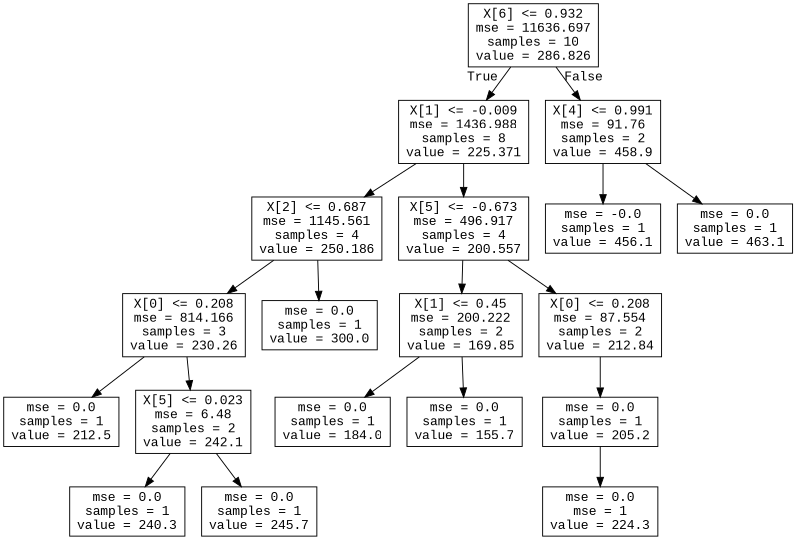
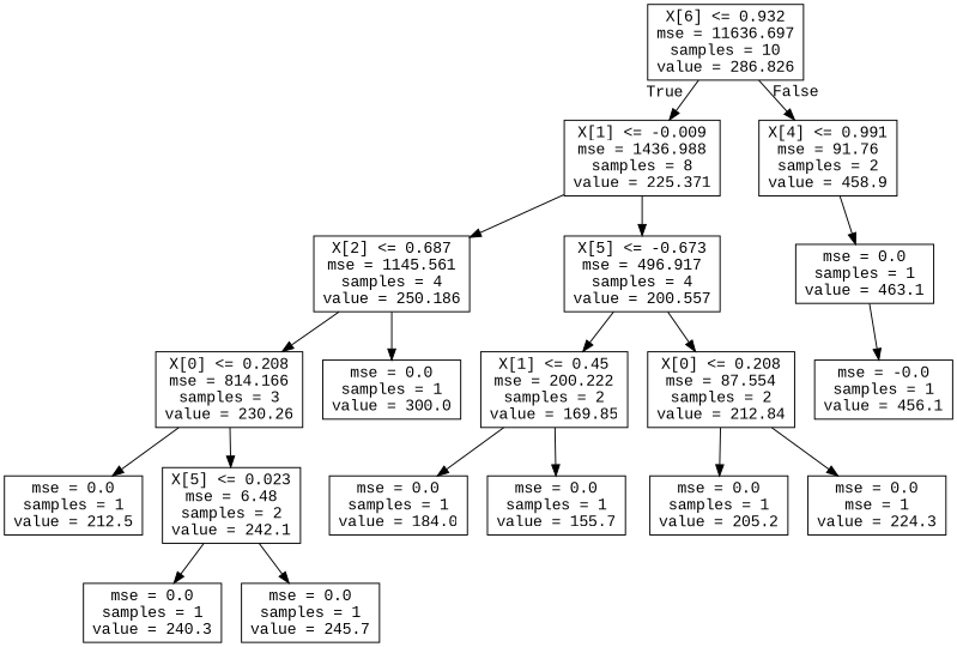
  digraph {
    fontname="Liberation Mono"
    node [fontname="Liberation Mono" shape=box]
    edge [fontname="Liberation Mono"]
    n1 [label="X[6] <= 0.932\nmse = 11636.697\nsamples = 10\nvalue = 286.826"]
    n2 [label="X[1] <= -0.009\nmse = 1436.988\nsamples = 8\nvalue = 225.371"]
    n3 [label="X[4] <= 0.991\nmse = 91.76\nsamples = 2\nvalue = 458.9"]
    n4 [label="X[2] <= 0.687\nmse = 1145.561\nsamples = 4\nvalue = 250.186"]
    n5 [label="X[5] <= -0.673\nmse = 496.917\nsamples = 4\nvalue = 200.557"]
    n6 [label="mse = -0.0\nsamples = 1\nvalue = 456.1"]
    n7 [label="mse = 0.0\nsamples = 1\nvalue = 463.1"]
    n8 [label="X[0] <= 0.208\nmse = 814.166\nsamples = 3\nvalue = 230.26"]
    n9 [label="mse = 0.0\nsamples = 1\nvalue = 300.0"]
    n10 [label="X[1] <= 0.45\nmse = 200.222\nsamples = 2\nvalue = 169.85"]
    n11 [label="X[0] <= 0.208\nmse = 87.554\nsamples = 2\nvalue = 212.84"]
    n12 [label="mse = 0.0\nsamples = 1\nvalue = 212.5"]
    n13 [label="X[5] <= 0.023\nmse = 6.48\nsamples = 2\nvalue = 242.1"]
    n14 [label="mse = 0.0\nsamples = 1\nvalue = 240.3"]
    n15 [label="mse = 0.0\nsamples = 1\nvalue = 245.7"]
    n16 [label="mse = 0.0\nsamples = 1\nvalue = 184.0"]
    n17 [label="mse = 0.0\nsamples = 1\nvalue = 155.7"]
    n18 [label="mse = 0.0\nsamples = 1\nvalue = 205.2"]
    n19 [label="mse = 0.0\nmse = 1\nvalue = 224.3"]
    n1 -> n2 [headlabel=True labelangle=45 labeldistance=2.5]
    n1 -> n3 [headlabel=False labelangle=-45 labeldistance=2.5]
    n2 -> n4
    n2 -> n5
-   n3 -> n6
+   n7 -> n6
    n3 -> n7
    n4 -> n8
    n4 -> n9
    n5 -> n10
    n5 -> n11
    n8 -> n12
    n8 -> n13
    n10 -> n16
    n10 -> n17
    n11 -> n18
-   n18 -> n19
+   n11 -> n19
    n13 -> n14
    n13 -> n15
  }
